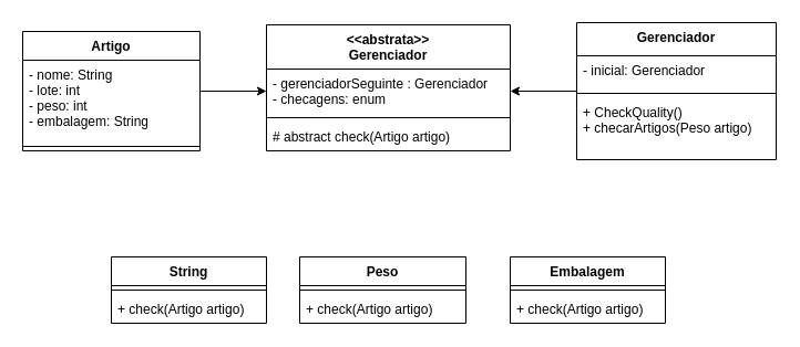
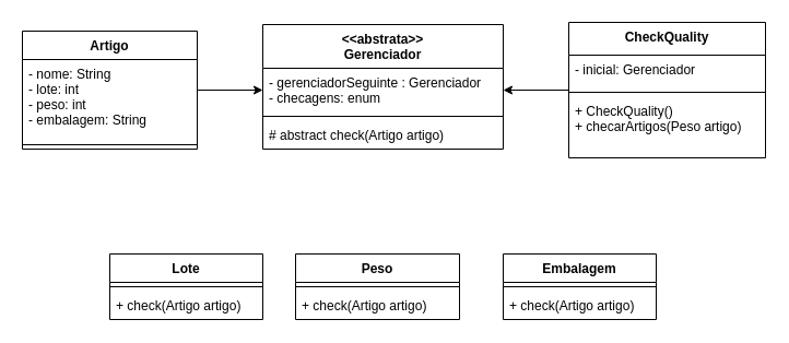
  <mxCell id="0" />
  <mxCell id="1" parent="0" />
  <mxCell id="2" style="edgeStyle=orthogonalEdgeStyle;rounded=0;orthogonalLoop=1;jettySize=auto;html=1;entryX=1;entryY=0.5;entryDx=0;entryDy=0;endArrow=classic;endFill=1;" edge="1" parent="1" source="3" target="21"><mxGeometry relative="1" as="geometry" /></mxCell>
- <mxCell id="3" value="Gerenciador" style="swimlane;fontStyle=1;align=center;verticalAlign=top;childLayout=stackLayout;horizontal=1;startSize=30;horizontalStack=0;resizeParent=1;resizeParentMax=0;resizeLast=0;collapsible=1;marginBottom=0;" parent="1" vertex="1"><mxGeometry x="520" y="20" width="180" height="124" as="geometry" /></mxCell>
+ <mxCell id="3" value="CheckQuality" style="swimlane;fontStyle=1;align=center;verticalAlign=top;childLayout=stackLayout;horizontal=1;startSize=30;horizontalStack=0;resizeParent=1;resizeParentMax=0;resizeLast=0;collapsible=1;marginBottom=0;" parent="1" vertex="1"><mxGeometry x="520" y="20" width="180" height="124" as="geometry" /></mxCell>
  <mxCell id="4" value="- inicial: Gerenciador" style="text;strokeColor=none;fillColor=none;align=left;verticalAlign=top;spacingLeft=4;spacingRight=4;overflow=hidden;rotatable=0;points=[[0,0.5],[1,0.5]];portConstraint=eastwest;" parent="3" vertex="1"><mxGeometry y="30" width="180" height="30" as="geometry" /></mxCell>
  <mxCell id="5" value="" style="line;strokeWidth=1;fillColor=none;align=left;verticalAlign=middle;spacingTop=-1;spacingLeft=3;spacingRight=3;rotatable=0;labelPosition=right;points=[];portConstraint=eastwest;" parent="3" vertex="1"><mxGeometry y="60" width="180" height="8" as="geometry" /></mxCell>
  <mxCell id="6" value="+ CheckQuality()&#10;+ checarArtigos(Peso artigo)" style="text;strokeColor=none;fillColor=none;align=left;verticalAlign=top;spacingLeft=4;spacingRight=4;overflow=hidden;rotatable=0;points=[[0,0.5],[1,0.5]];portConstraint=eastwest;" parent="3" vertex="1"><mxGeometry y="68" width="180" height="56" as="geometry" /></mxCell>
- <mxCell id="7" value="String" style="swimlane;fontStyle=1;align=center;verticalAlign=top;childLayout=stackLayout;horizontal=1;startSize=26;horizontalStack=0;resizeParent=1;resizeParentMax=0;resizeLast=0;collapsible=1;marginBottom=0;" parent="1" vertex="1"><mxGeometry x="100" y="232" width="140" height="60" as="geometry" /></mxCell>
+ <mxCell id="7" value="Lote" style="swimlane;fontStyle=1;align=center;verticalAlign=top;childLayout=stackLayout;horizontal=1;startSize=26;horizontalStack=0;resizeParent=1;resizeParentMax=0;resizeLast=0;collapsible=1;marginBottom=0;" parent="1" vertex="1"><mxGeometry x="100" y="232" width="140" height="60" as="geometry" /></mxCell>
  <mxCell id="8" value="" style="line;strokeWidth=1;fillColor=none;align=left;verticalAlign=middle;spacingTop=-1;spacingLeft=3;spacingRight=3;rotatable=0;labelPosition=right;points=[];portConstraint=eastwest;" parent="7" vertex="1"><mxGeometry y="26" width="140" height="8" as="geometry" /></mxCell>
  <mxCell id="9" value="+ check(Artigo artigo)" style="text;strokeColor=none;fillColor=none;align=left;verticalAlign=top;spacingLeft=4;spacingRight=4;overflow=hidden;rotatable=0;points=[[0,0.5],[1,0.5]];portConstraint=eastwest;" parent="7" vertex="1"><mxGeometry y="34" width="140" height="26" as="geometry" /></mxCell>
  <mxCell id="10" value="Peso" style="swimlane;fontStyle=1;align=center;verticalAlign=top;childLayout=stackLayout;horizontal=1;startSize=26;horizontalStack=0;resizeParent=1;resizeParentMax=0;resizeLast=0;collapsible=1;marginBottom=0;" parent="1" vertex="1"><mxGeometry x="270" y="232" width="150" height="60" as="geometry" /></mxCell>
  <mxCell id="11" value="" style="line;strokeWidth=1;fillColor=none;align=left;verticalAlign=middle;spacingTop=-1;spacingLeft=3;spacingRight=3;rotatable=0;labelPosition=right;points=[];portConstraint=eastwest;" parent="10" vertex="1"><mxGeometry y="26" width="150" height="8" as="geometry" /></mxCell>
  <mxCell id="12" value="+ check(Artigo artigo)" style="text;strokeColor=none;fillColor=none;align=left;verticalAlign=top;spacingLeft=4;spacingRight=4;overflow=hidden;rotatable=0;points=[[0,0.5],[1,0.5]];portConstraint=eastwest;" parent="10" vertex="1"><mxGeometry y="34" width="150" height="26" as="geometry" /></mxCell>
  <mxCell id="13" value="Embalagem" style="swimlane;fontStyle=1;align=center;verticalAlign=top;childLayout=stackLayout;horizontal=1;startSize=26;horizontalStack=0;resizeParent=1;resizeParentMax=0;resizeLast=0;collapsible=1;marginBottom=0;" parent="1" vertex="1"><mxGeometry x="460" y="232" width="140" height="60" as="geometry" /></mxCell>
  <mxCell id="14" value="" style="line;strokeWidth=1;fillColor=none;align=left;verticalAlign=middle;spacingTop=-1;spacingLeft=3;spacingRight=3;rotatable=0;labelPosition=right;points=[];portConstraint=eastwest;" parent="13" vertex="1"><mxGeometry y="26" width="140" height="8" as="geometry" /></mxCell>
  <mxCell id="15" value="+ check(Artigo artigo)" style="text;strokeColor=none;fillColor=none;align=left;verticalAlign=top;spacingLeft=4;spacingRight=4;overflow=hidden;rotatable=0;points=[[0,0.5],[1,0.5]];portConstraint=eastwest;" parent="13" vertex="1"><mxGeometry y="34" width="140" height="26" as="geometry" /></mxCell>
  <mxCell id="16" style="edgeStyle=orthogonalEdgeStyle;rounded=0;orthogonalLoop=1;jettySize=auto;html=1;endArrow=classic;endFill=1;" edge="1" parent="1" source="17" target="21"><mxGeometry relative="1" as="geometry" /></mxCell>
  <mxCell id="17" value="Artigo" style="swimlane;fontStyle=1;align=center;verticalAlign=top;childLayout=stackLayout;horizontal=1;startSize=26;horizontalStack=0;resizeParent=1;resizeParentMax=0;resizeLast=0;collapsible=1;marginBottom=0;" parent="1" vertex="1"><mxGeometry x="20" y="28" width="160" height="108" as="geometry" /></mxCell>
  <mxCell id="18" value="- nome: String&#10;- lote: int&#10;- peso: int&#10;- embalagem: String" style="text;strokeColor=none;fillColor=none;align=left;verticalAlign=top;spacingLeft=4;spacingRight=4;overflow=hidden;rotatable=0;points=[[0,0.5],[1,0.5]];portConstraint=eastwest;" parent="17" vertex="1"><mxGeometry y="26" width="160" height="74" as="geometry" /></mxCell>
  <mxCell id="19" value="" style="line;strokeWidth=1;fillColor=none;align=left;verticalAlign=middle;spacingTop=-1;spacingLeft=3;spacingRight=3;rotatable=0;labelPosition=right;points=[];portConstraint=eastwest;" parent="17" vertex="1"><mxGeometry y="100" width="160" height="8" as="geometry" /></mxCell>
  <mxCell id="20" value="&lt;&lt;abstrata&gt;&gt;&#10;Gerenciador" style="swimlane;fontStyle=1;align=center;verticalAlign=top;childLayout=stackLayout;horizontal=1;startSize=40;horizontalStack=0;resizeParent=1;resizeParentMax=0;resizeLast=0;collapsible=1;marginBottom=0;" vertex="1" parent="1"><mxGeometry x="240" y="22" width="220" height="114" as="geometry" /></mxCell>
  <mxCell id="21" value="- gerenciadorSeguinte : Gerenciador&#10;- checagens: enum" style="text;strokeColor=none;fillColor=none;align=left;verticalAlign=top;spacingLeft=4;spacingRight=4;overflow=hidden;rotatable=0;points=[[0,0.5],[1,0.5]];portConstraint=eastwest;" vertex="1" parent="20"><mxGeometry y="40" width="220" height="40" as="geometry" /></mxCell>
  <mxCell id="22" value="" style="line;strokeWidth=1;fillColor=none;align=left;verticalAlign=middle;spacingTop=-1;spacingLeft=3;spacingRight=3;rotatable=0;labelPosition=right;points=[];portConstraint=eastwest;" vertex="1" parent="20"><mxGeometry y="80" width="220" height="8" as="geometry" /></mxCell>
  <mxCell id="23" value="# abstract check(Artigo artigo)" style="text;strokeColor=none;fillColor=none;align=left;verticalAlign=top;spacingLeft=4;spacingRight=4;overflow=hidden;rotatable=0;points=[[0,0.5],[1,0.5]];portConstraint=eastwest;" vertex="1" parent="20"><mxGeometry y="88" width="220" height="26" as="geometry" /></mxCell>
